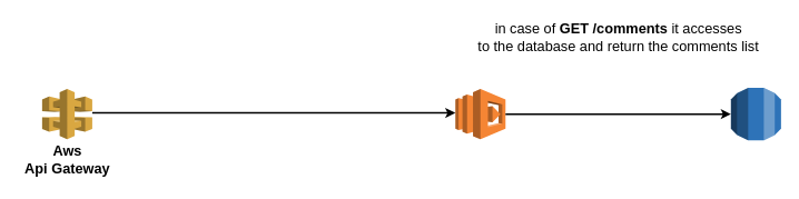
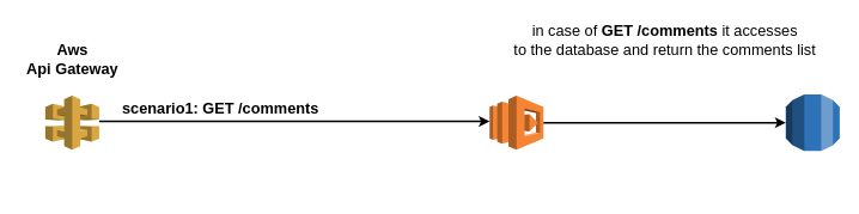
  <mxCell id="0" />
  <mxCell id="1" parent="0" />
  <mxCell id="2" value="" style="outlineConnect=0;dashed=0;verticalLabelPosition=bottom;verticalAlign=top;align=center;html=1;shape=mxgraph.aws3.lambda;fillColor=#F58534;gradientColor=none;" vertex="1" parent="1"><mxGeometry x="545" y="106" width="60" height="60" as="geometry" /></mxCell>
  <mxCell id="3" value="" style="outlineConnect=0;dashed=0;verticalLabelPosition=bottom;verticalAlign=top;align=center;html=1;shape=mxgraph.aws3.api_gateway;fillColor=#D9A741;gradientColor=none;" vertex="1" parent="1"><mxGeometry x="50" y="106" width="60" height="60" as="geometry" /></mxCell>
  <mxCell id="4" value="" style="outlineConnect=0;dashed=0;verticalLabelPosition=bottom;verticalAlign=top;align=center;html=1;shape=mxgraph.aws3.rds;fillColor=#2E73B8;gradientColor=none;" vertex="1" parent="1"><mxGeometry x="875" y="104.5" width="60" height="63" as="geometry" /></mxCell>
- <mxCell id="5" value="Aws &lt;br&gt;Api Gateway" style="text;html=1;align=center;verticalAlign=middle;resizable=0;points=[];autosize=1;fontSize=17;fontStyle=1" vertex="1" parent="1"><mxGeometry x="20" y="166" width="120" height="50" as="geometry" /></mxCell>
+ <mxCell id="5" value="Aws &lt;br&gt;Api Gateway" style="text;html=1;align=center;verticalAlign=middle;resizable=0;points=[];autosize=1;fontSize=17;fontStyle=1" vertex="1" parent="1"><mxGeometry x="20" y="41" width="120" height="50" as="geometry" /></mxCell>
+ <mxCell id="6" value="&lt;b&gt;scenario1: GET /comments&lt;/b&gt;" style="text;html=1;align=center;verticalAlign=middle;resizable=0;points=[];autosize=1;fontSize=17;" vertex="1" parent="1"><mxGeometry x="130" y="106" width="230" height="30" as="geometry" /></mxCell>
  <mxCell id="7" value="" style="endArrow=classic;html=1;strokeWidth=2;fontSize=17;exitX=1;exitY=0.21;exitDx=0;exitDy=0;exitPerimeter=0;entryX=0;entryY=0.21;entryDx=0;entryDy=0;entryPerimeter=0;" edge="1" parent="1"><mxGeometry width="50" height="50" relative="1" as="geometry"><mxPoint x="110" y="134.6" as="sourcePoint" /><mxPoint x="545" y="134.6" as="targetPoint" /></mxGeometry></mxCell>
  <mxCell id="8" value="" style="endArrow=classic;html=1;strokeWidth=2;fontSize=17;exitX=1;exitY=0.5;exitDx=0;exitDy=0;exitPerimeter=0;entryX=0;entryY=0.5;entryDx=0;entryDy=0;entryPerimeter=0;" edge="1" parent="1" source="2" target="4"><mxGeometry width="50" height="50" relative="1" as="geometry"><mxPoint x="655" y="110" as="sourcePoint" /><mxPoint x="835" y="30" as="targetPoint" /></mxGeometry></mxCell>
  <mxCell id="9" value="in case of &lt;b&gt;GET /comments&lt;/b&gt; it accesses &lt;br&gt;to the database and return the comments list" style="text;html=1;align=center;verticalAlign=middle;resizable=0;points=[];autosize=1;fontSize=17;" vertex="1" parent="1"><mxGeometry x="565" y="20" width="350" height="50" as="geometry" /></mxCell>
